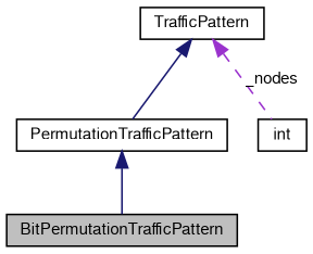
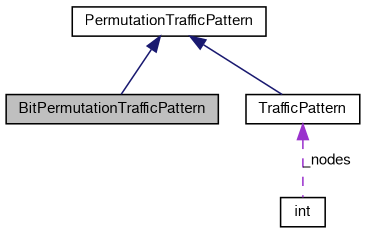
  digraph {
    node [color=black fontname=FreeSans fontsize=10 shape=record]
    edge [color=midnightblue dir=back fontname=FreeSans fontsize=10 labelfontname=FreeSans labelfontsize=10 style=solid]
    n1 [fillcolor=grey75 fontcolor=black height=0.2 label=BitPermutationTrafficPattern style=filled width=0.4]
    n2 [height=0.2 label=PermutationTrafficPattern width=0.4]
    n3 [height=0.2 label=TrafficPattern width=0.4]
    n4 [height=0.2 label=int width=0.4]
    n2 -> n1
-   n3 -> n2
+   n2 -> n3
    n3 -> n4 [color=darkorchid3 label=_nodes style=dashed]
  }
